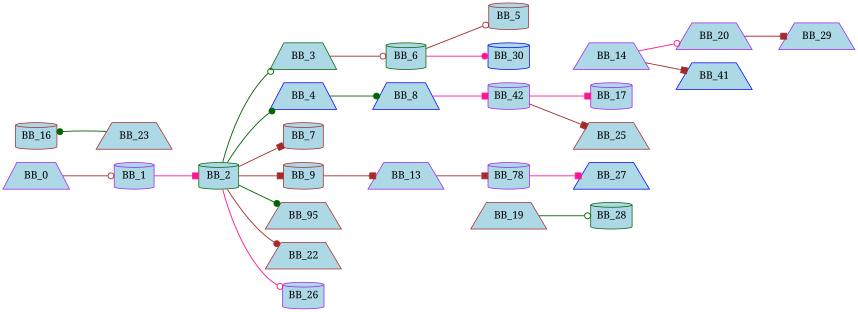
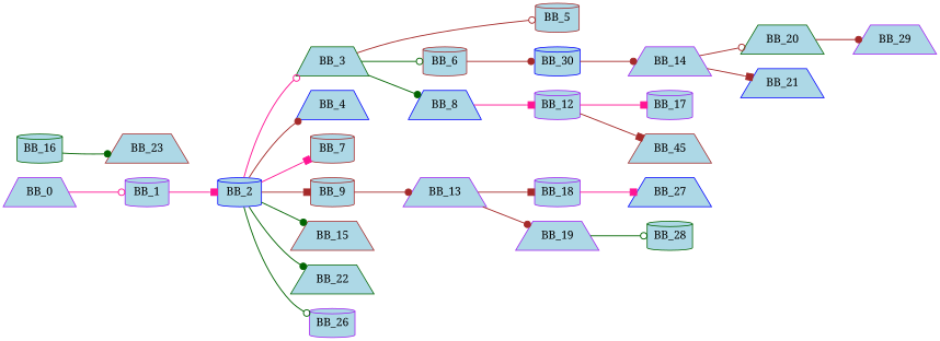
  digraph {
    fontname="Noto Serif"
    fontsize=20
    rankdir=LR
    node [color=purple fillcolor=lightblue fontname="Noto Serif" shape=trapezium style=filled]
    edge [arrowhead=dot arrowsize=1 color=brown fontname="Noto Serif" penwidth=1.2]
    BB_1 [shape=cylinder]
    BB_0
-   BB_2 [color=darkgreen shape=cylinder]
+   BB_2 [color=blue shape=cylinder]
    BB_3 [color=darkgreen]
    BB_4 [color=blue]
    BB_7 [color=brown shape=cylinder]
    BB_9 [color=brown shape=cylinder]
-   BB_15 [color=brown label=BB_95]
-   BB_22 [color=brown]
+   BB_15 [color=brown]
+   BB_22 [color=darkgreen]
    BB_26 [shape=cylinder]
    BB_5 [color=brown shape=cylinder]
-   BB_6 [color=darkgreen shape=cylinder]
+   BB_6 [color=brown shape=cylinder]
    BB_8 [color=blue]
    BB_13
    n15 [color=blue label=BB_30 shape=cylinder]
-   BB_12 [shape=cylinder label=BB_42]
-   BB_18 [shape=cylinder label=BB_78]
-   BB_19 [color=brown]
+   BB_12 [shape=cylinder]
+   BB_18 [shape=cylinder]
+   BB_19
    BB_14
    BB_17 [shape=cylinder]
-   BB_25 [color=brown]
-   BB_20
-   BB_21 [color=blue label=BB_41]
-   BB_16 [color=brown shape=cylinder]
+   BB_25 [color=brown label=BB_45]
+   BB_20 [color=darkgreen]
+   BB_21 [color=blue]
+   BB_16 [color=darkgreen shape=cylinder]
    BB_23 [color=brown]
    BB_27 [color=blue]
    BB_28 [color=darkgreen shape=cylinder]
    BB_29
    BB_1 -> BB_2 [arrowhead=box color=deeppink]
-   BB_0 -> BB_1 [arrowhead=odot]
-   BB_2 -> BB_3 [arrowhead=odot color=darkgreen]
-   BB_2 -> BB_4 [color=darkgreen]
-   BB_2 -> BB_7 [arrowhead=box]
+   BB_0 -> BB_1 [arrowhead=odot color=deeppink]
+   BB_2 -> BB_3 [arrowhead=odot color=deeppink]
+   BB_2 -> BB_4
+   BB_2 -> BB_7 [arrowhead=box color=deeppink]
    BB_2 -> BB_9 [arrowhead=box]
    BB_2 -> BB_15 [color=darkgreen]
-   BB_2 -> BB_22
-   BB_2 -> BB_26 [arrowhead=odot color=deeppink]
-   BB_6 -> BB_5 [arrowhead=odot]
-   BB_3 -> BB_6 [arrowhead=odot]
-   BB_4 -> BB_8 [color=darkgreen]
-   BB_9 -> BB_13 [arrowhead=box]
-   BB_6 -> n15 [color=deeppink]
+   BB_2 -> BB_22 [color=darkgreen]
+   BB_2 -> BB_26 [arrowhead=odot color=darkgreen]
+   BB_3 -> BB_5 [arrowhead=odot]
+   BB_3 -> BB_6 [arrowhead=odot color=darkgreen]
+   BB_3 -> BB_8 [color=darkgreen]
+   BB_9 -> BB_13
+   BB_6 -> n15
    BB_8 -> BB_12 [arrowhead=box color=deeppink]
    BB_13 -> BB_18 [arrowhead=box]
+   BB_13 -> BB_19
+   n15 -> BB_14
    BB_12 -> BB_17 [arrowhead=box color=deeppink]
    BB_12 -> BB_25 [arrowhead=box]
    BB_18 -> BB_27 [arrowhead=box color=deeppink]
    BB_19 -> BB_28 [arrowhead=odot color=darkgreen]
-   BB_14 -> BB_20 [arrowhead=odot color=deeppink]
+   BB_14 -> BB_20 [arrowhead=odot]
    BB_14 -> BB_21 [arrowhead=box]
-   BB_20 -> BB_29 [arrowhead=box]
-   BB_23 -> BB_16 [color=darkgreen]
+   BB_20 -> BB_29
+   BB_16 -> BB_23 [color=darkgreen]
  }
